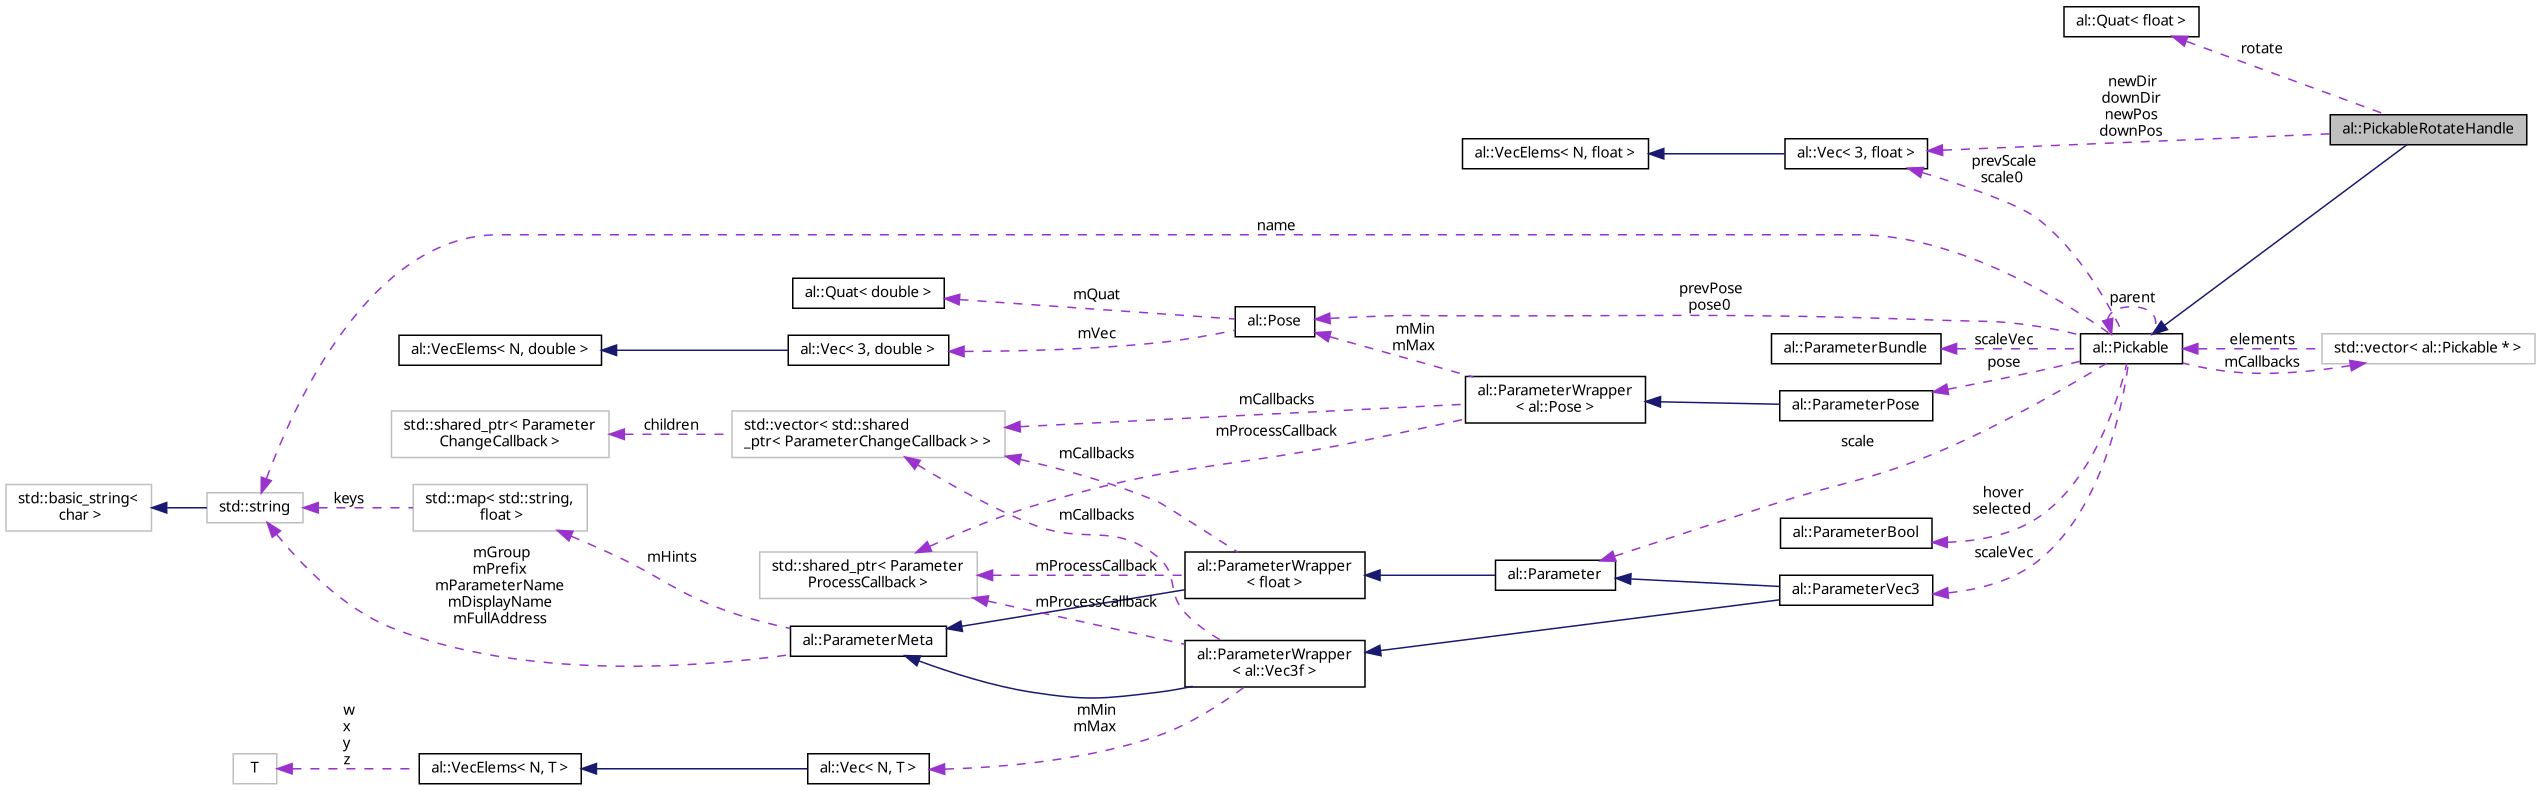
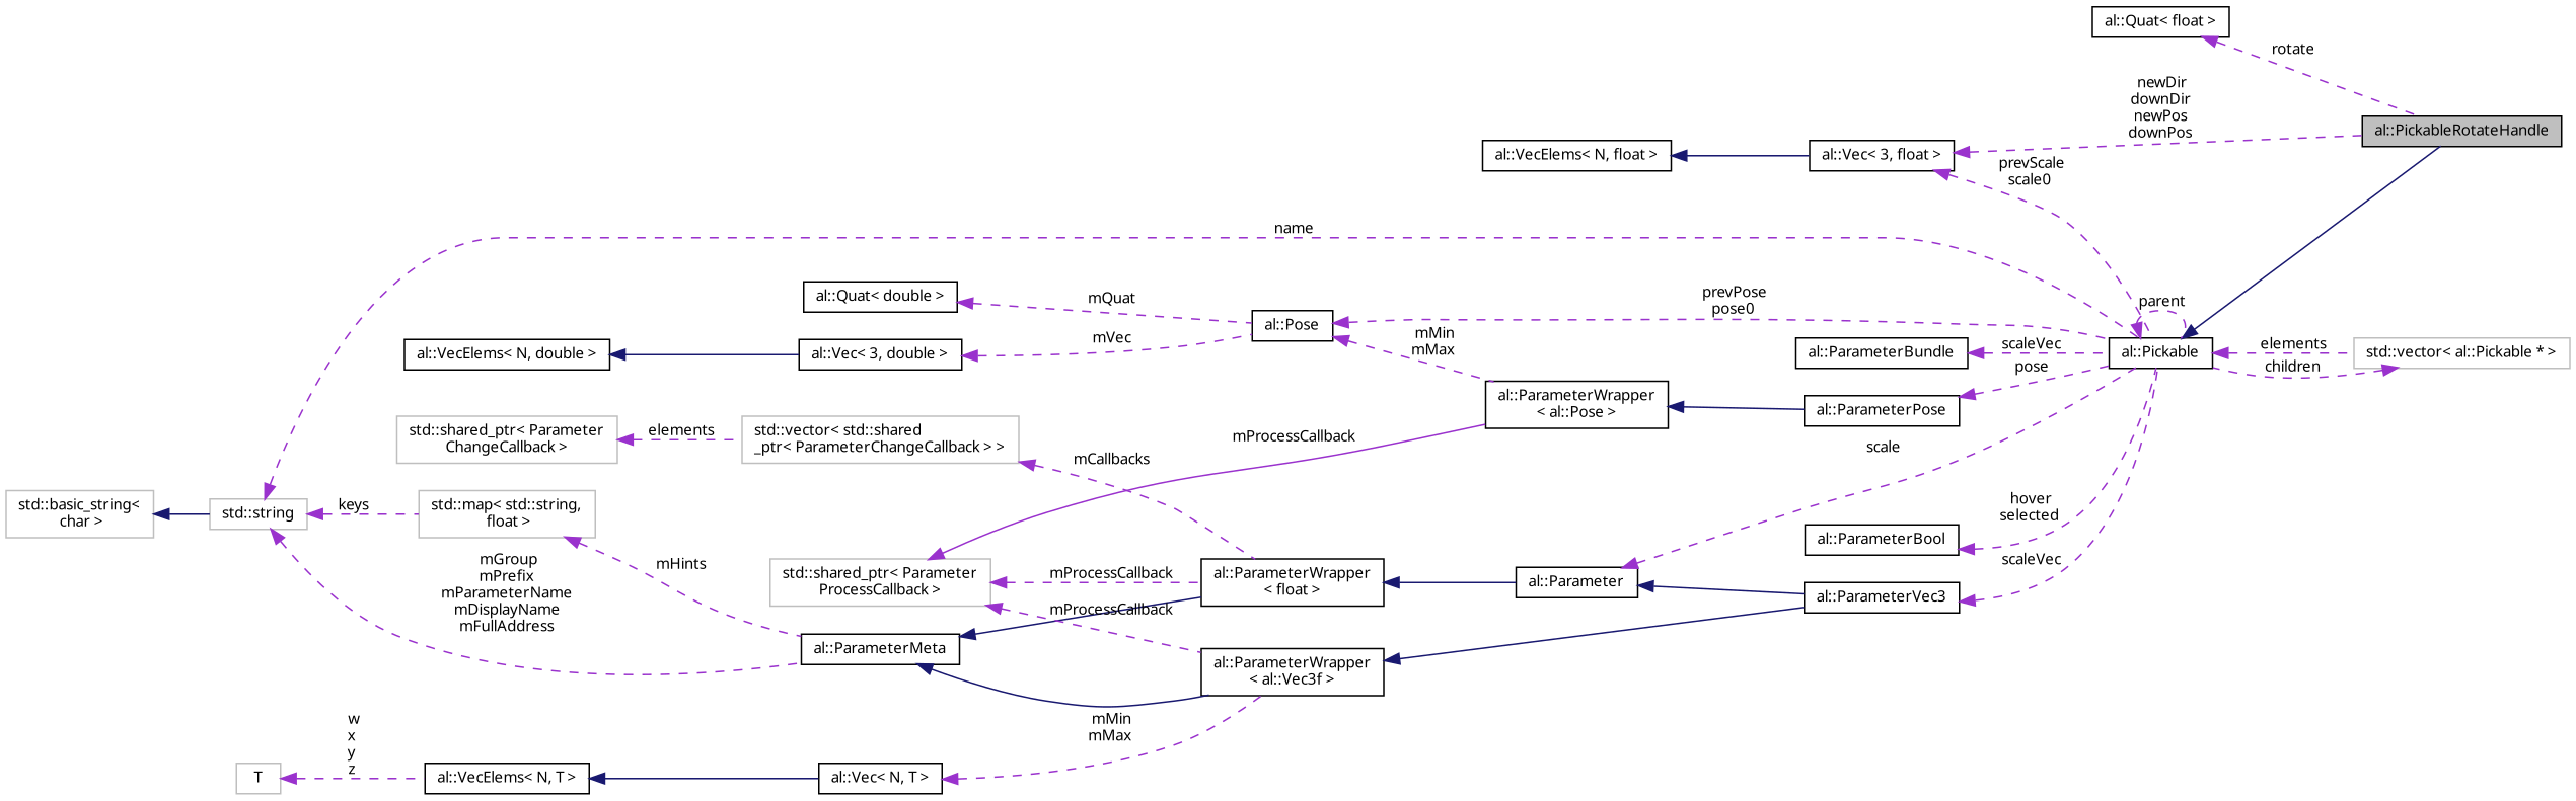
  digraph {
    rankdir=LR
    node [color=black fontname="FreeSans.ttf" fontsize=10 shape=record]
    edge [color=darkorchid3 dir=back fontname="FreeSans.ttf" fontsize=10 labelfontname="FreeSans.ttf" labelfontsize=10 style=dashed]
    n1 [fillcolor=grey75 fontcolor=black height=0.2 label="al::PickableRotateHandle" style=filled width=0.4]
    n2 [height=0.2 label="al::Pickable" width=0.4]
    n3 [color=grey75 height=0.2 label="std::vector\< al::Pickable * \>" width=0.4]
    n4 [height=0.2 label="al::Vec\< 3, float \>" width=0.4]
    n5 [height=0.2 label="al::VecElems\< N, float \>" width=0.4]
    n6 [height=0.2 label="al::Pose" width=0.4]
    n7 [height=0.2 label="al::ParameterWrapper\l\< al::Pose \>" width=0.4]
    n8 [height=0.2 label="al::ParameterPose" width=0.4]
    n9 [height=0.2 label="al::Vec\< 3, double \>" width=0.4]
    n10 [height=0.2 label="al::VecElems\< N, double \>" width=0.4]
    n11 [height=0.2 label="al::Quat\< double \>" width=0.4]
    n12 [height=0.2 label="al::ParameterBool" width=0.4]
    n13 [height=0.2 label="al::Parameter" width=0.4]
    n14 [height=0.2 label="al::ParameterVec3" width=0.4]
    n15 [height=0.2 label="al::ParameterWrapper\l\< float \>" width=0.4]
    n16 [height=0.2 label="al::ParameterMeta" width=0.4]
    n17 [height=0.2 label="al::ParameterWrapper\l\< al::Vec3f \>" width=0.4]
    n18 [color=grey75 height=0.2 label="std::map\< std::string,\l float \>" width=0.4]
    n19 [color=grey75 height=0.2 label="std::string" width=0.4]
    n20 [color=grey75 height=0.2 label="std::basic_string\<\l char \>" width=0.4]
    n21 [color=grey75 height=0.2 label="std::vector\< std::shared\l_ptr\< ParameterChangeCallback \> \>" width=0.4]
    n22 [color=grey75 height=0.2 label="std::shared_ptr\< Parameter\lChangeCallback \>" width=0.4]
    n23 [color=grey75 height=0.2 label="std::shared_ptr\< Parameter\lProcessCallback \>" width=0.4]
    n24 [height=0.2 label="al::ParameterBundle" width=0.4]
    n25 [height=0.2 label="al::Vec\< N, T \>" width=0.4]
    n26 [height=0.2 label="al::VecElems\< N, T \>" width=0.4]
    n27 [color=grey75 height=0.2 label=T width=0.4]
    n28 [height=0.2 label="al::Quat\< float \>" width=0.4]
    n2 -> n1 [color=midnightblue style=solid]
    n2 -> n2 [label=" parent"]
    n2 -> n3 [label=" elements"]
-   n3 -> n2 [label=" mCallbacks"]
+   n3 -> n2 [label=" children"]
    n4 -> n1 [label=" newDir\ndownDir\nnewPos\ndownPos"]
    n4 -> n2 [label=" prevScale\nscale0"]
    n5 -> n4 [color=midnightblue style=solid]
    n6 -> n2 [label=" prevPose\npose0"]
    n6 -> n7 [label=" mMin\nmMax"]
    n7 -> n8 [color=midnightblue style=solid]
    n8 -> n2 [label=" pose"]
    n9 -> n6 [label=" mVec"]
    n10 -> n9 [color=midnightblue style=solid]
    n11 -> n6 [label=" mQuat"]
    n12 -> n2 [label=" hover\nselected"]
    n13 -> n2 [label=" scale"]
    n13 -> n14 [color=midnightblue style=solid]
    n14 -> n2 [label=" scaleVec"]
    n15 -> n13 [color=midnightblue style=solid]
    n16 -> n15 [color=midnightblue style=solid]
    n16 -> n17 [color=midnightblue style=solid]
    n17 -> n14 [color=midnightblue style=solid]
    n18 -> n16 [label=" mHints"]
    n19 -> n2 [label=" name"]
    n19 -> n16 [label=" mGroup\nmPrefix\nmParameterName\nmDisplayName\nmFullAddress"]
    n19 -> n18 [label=" keys"]
    n20 -> n19 [color=midnightblue style=solid]
-   n21 -> n7 [label=" mCallbacks"]
    n21 -> n15 [label=" mCallbacks"]
-   n21 -> n17 [label=" mCallbacks"]
-   n22 -> n21 [label=" children"]
-   n23 -> n7 [label=" mProcessCallback"]
+   n22 -> n21 [label=" elements"]
+   n23 -> n7 [label=" mProcessCallback" style=solid]
    n23 -> n15 [label=" mProcessCallback"]
    n23 -> n17 [label=" mProcessCallback"]
    n24 -> n2 [label=" scaleVec"]
    n25 -> n17 [label=" mMin\nmMax"]
    n26 -> n25 [color=midnightblue style=solid]
    n27 -> n26 [label=" w\nx\ny\nz"]
    n28 -> n1 [label=" rotate"]
  }
